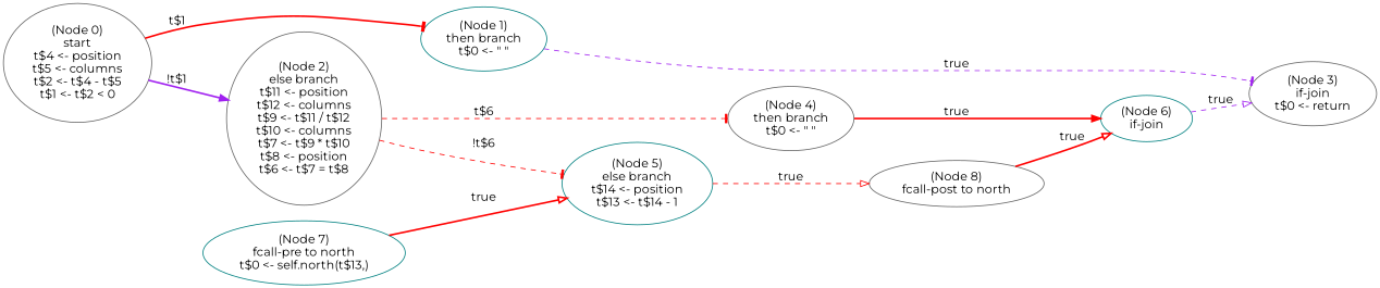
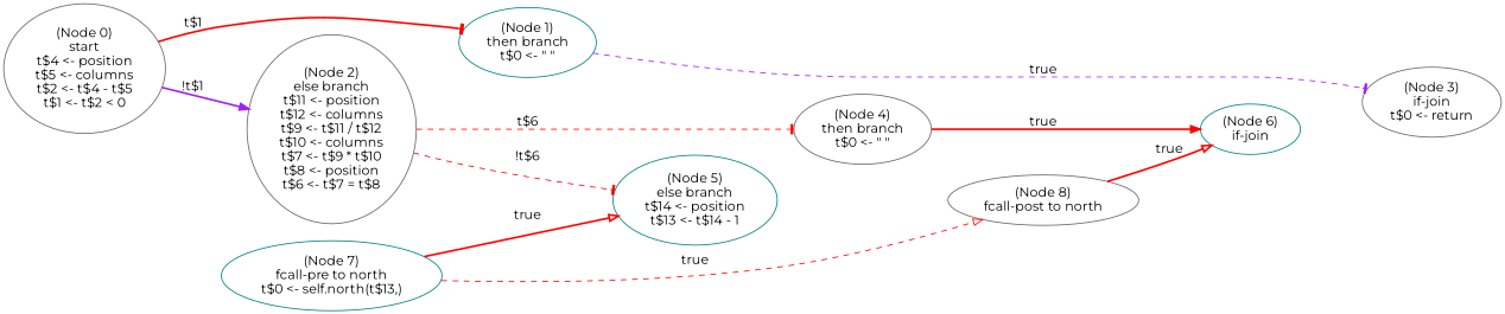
  digraph {
    fontname=Montserrat
    rankdir=LR
    node [color=gray40 fontname=Montserrat]
    edge [arrowhead=tee color=red fontname=Montserrat style=bold]
    n1 [label="(Node 0)\nstart\nt$4 <- position\nt$5 <- columns\nt$2 <- t$4 - t$5\nt$1 <- t$2 < 0\n"]
    n2 [label="(Node 2)\nelse branch\nt$11 <- position\nt$12 <- columns\nt$9 <- t$11 / t$12\nt$10 <- columns\nt$7 <- t$9 * t$10\nt$8 <- position\nt$6 <- t$7 = t$8\n"]
    n3 [color=teal label="(Node 1)\nthen branch\nt$0 <- \" \"\n"]
    n4 [color=teal label="(Node 5)\nelse branch\nt$14 <- position\nt$13 <- t$14 - 1\n"]
    n5 [label="(Node 4)\nthen branch\nt$0 <- \" \"\n"]
    n6 [label="(Node 3)\nif-join\nt$0 <- return\n"]
    n7 [color=teal label="(Node 6)\nif-join\n"]
    n8 [color=teal label="(Node 7)\nfcall-pre to north\nt$0 <- self.north(t$13,)\n"]
    n9 [label="(Node 8)\nfcall-post to north\n"]
    n1 -> n2 [arrowhead=normal color=purple label="!t$1"]
    n1 -> n3 [label="t$1"]
    n2 -> n4 [label="!t$6" style=dashed]
    n2 -> n5 [label="t$6" style=dashed]
    n3 -> n6 [color=purple label=true style=dashed]
    n5 -> n7 [arrowhead=normal label=true]
-   n7 -> n6 [arrowhead=onormal color=purple label=true style=dashed]
    n8 -> n4 [arrowhead=onormal label=true]
-   n4 -> n9 [arrowhead=onormal label=true style=dashed]
+   n8 -> n9 [arrowhead=onormal label=true style=dashed]
    n9 -> n7 [arrowhead=onormal label=true]
  }
